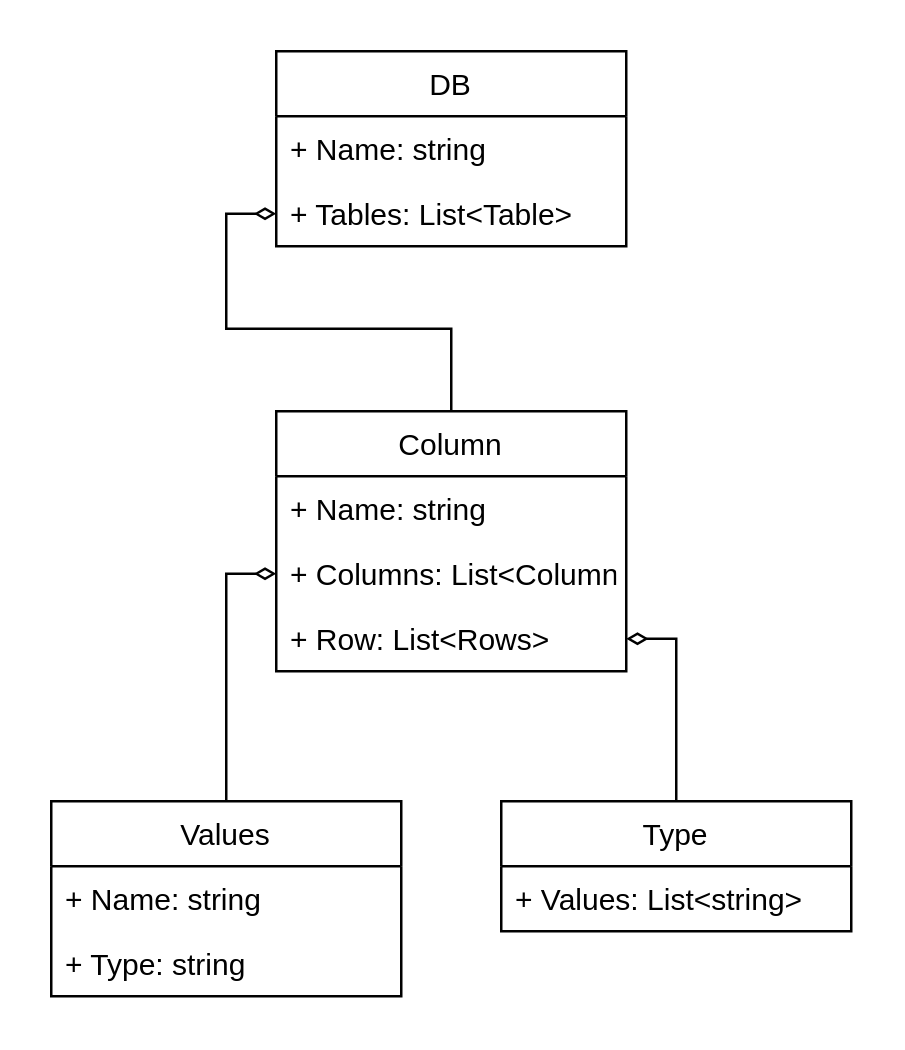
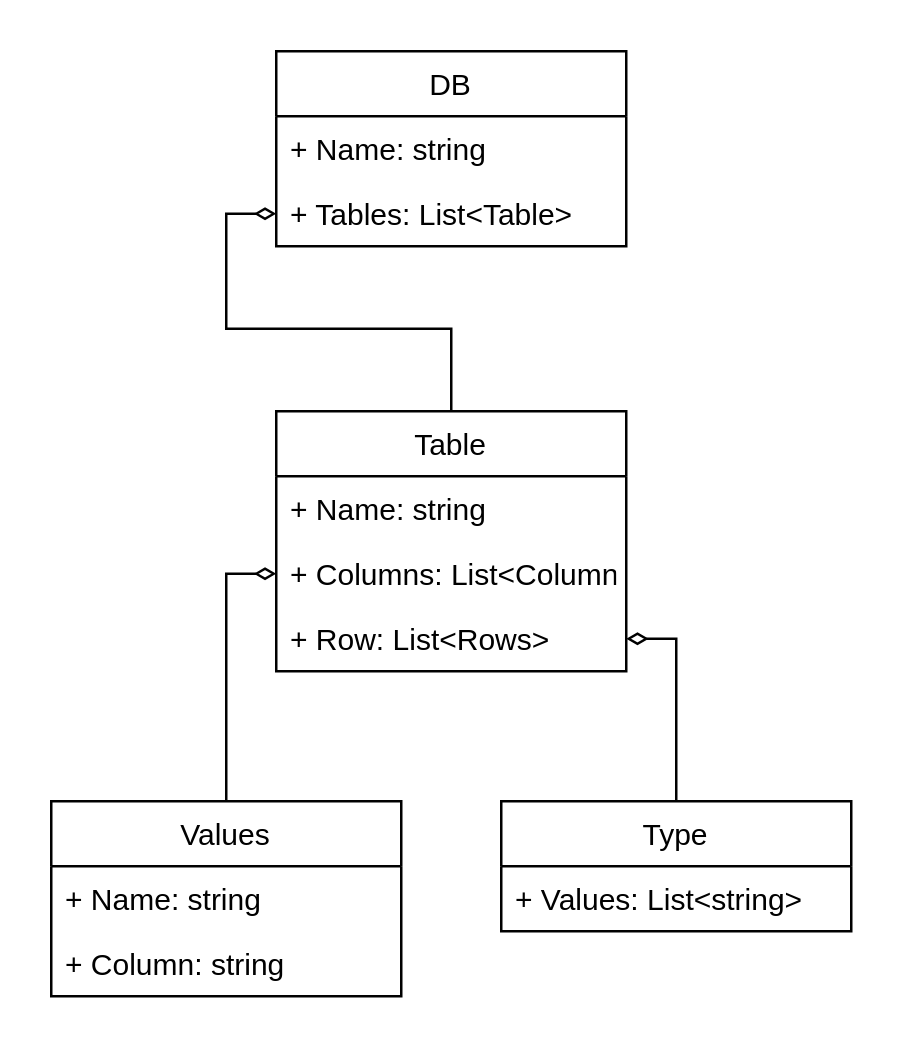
  <mxCell id="0" />
  <mxCell id="1" parent="0" />
  <mxCell id="2" value="DB" style="swimlane;fontStyle=0;childLayout=stackLayout;horizontal=1;startSize=26;fillColor=none;horizontalStack=0;resizeParent=1;resizeParentMax=0;resizeLast=0;collapsible=1;marginBottom=0;" vertex="1" parent="1"><mxGeometry x="110" y="20" width="140" height="78" as="geometry" /></mxCell>
  <mxCell id="3" value="+ Name: string" style="text;strokeColor=none;fillColor=none;align=left;verticalAlign=top;spacingLeft=4;spacingRight=4;overflow=hidden;rotatable=0;points=[[0,0.5],[1,0.5]];portConstraint=eastwest;" vertex="1" parent="2"><mxGeometry y="26" width="140" height="26" as="geometry" /></mxCell>
  <mxCell id="4" value="+ Tables: List&lt;Table&gt;" style="text;strokeColor=none;fillColor=none;align=left;verticalAlign=top;spacingLeft=4;spacingRight=4;overflow=hidden;rotatable=0;points=[[0,0.5],[1,0.5]];portConstraint=eastwest;" vertex="1" parent="2"><mxGeometry y="52" width="140" height="26" as="geometry" /></mxCell>
  <mxCell id="5" style="edgeStyle=orthogonalEdgeStyle;rounded=0;orthogonalLoop=1;jettySize=auto;html=1;exitX=0.5;exitY=0;exitDx=0;exitDy=0;entryX=0;entryY=0.5;entryDx=0;entryDy=0;endArrow=diamondThin;endFill=0;" edge="1" parent="1" source="6" target="4"><mxGeometry relative="1" as="geometry" /></mxCell>
- <mxCell id="6" value="Column" style="swimlane;fontStyle=0;childLayout=stackLayout;horizontal=1;startSize=26;fillColor=none;horizontalStack=0;resizeParent=1;resizeParentMax=0;resizeLast=0;collapsible=1;marginBottom=0;" vertex="1" parent="1"><mxGeometry x="110" y="164" width="140" height="104" as="geometry" /></mxCell>
+ <mxCell id="6" value="Table" style="swimlane;fontStyle=0;childLayout=stackLayout;horizontal=1;startSize=26;fillColor=none;horizontalStack=0;resizeParent=1;resizeParentMax=0;resizeLast=0;collapsible=1;marginBottom=0;" vertex="1" parent="1"><mxGeometry x="110" y="164" width="140" height="104" as="geometry" /></mxCell>
  <mxCell id="7" value="+ Name: string" style="text;strokeColor=none;fillColor=none;align=left;verticalAlign=top;spacingLeft=4;spacingRight=4;overflow=hidden;rotatable=0;points=[[0,0.5],[1,0.5]];portConstraint=eastwest;" vertex="1" parent="6"><mxGeometry y="26" width="140" height="26" as="geometry" /></mxCell>
  <mxCell id="8" value="+ Columns: List&lt;Column&gt;" style="text;strokeColor=none;fillColor=none;align=left;verticalAlign=top;spacingLeft=4;spacingRight=4;overflow=hidden;rotatable=0;points=[[0,0.5],[1,0.5]];portConstraint=eastwest;" vertex="1" parent="6"><mxGeometry y="52" width="140" height="26" as="geometry" /></mxCell>
  <mxCell id="9" value="+ Row: List&lt;Rows&gt;" style="text;strokeColor=none;fillColor=none;align=left;verticalAlign=top;spacingLeft=4;spacingRight=4;overflow=hidden;rotatable=0;points=[[0,0.5],[1,0.5]];portConstraint=eastwest;" vertex="1" parent="6"><mxGeometry y="78" width="140" height="26" as="geometry" /></mxCell>
  <mxCell id="10" style="edgeStyle=orthogonalEdgeStyle;rounded=0;orthogonalLoop=1;jettySize=auto;html=1;exitX=0.5;exitY=0;exitDx=0;exitDy=0;entryX=0;entryY=0.5;entryDx=0;entryDy=0;endArrow=diamondThin;endFill=0;" edge="1" parent="1" source="11" target="8"><mxGeometry relative="1" as="geometry" /></mxCell>
  <mxCell id="11" value="Values" style="swimlane;fontStyle=0;childLayout=stackLayout;horizontal=1;startSize=26;fillColor=none;horizontalStack=0;resizeParent=1;resizeParentMax=0;resizeLast=0;collapsible=1;marginBottom=0;" vertex="1" parent="1"><mxGeometry x="20" y="320" width="140" height="78" as="geometry" /></mxCell>
  <mxCell id="12" value="+ Name: string" style="text;strokeColor=none;fillColor=none;align=left;verticalAlign=top;spacingLeft=4;spacingRight=4;overflow=hidden;rotatable=0;points=[[0,0.5],[1,0.5]];portConstraint=eastwest;" vertex="1" parent="11"><mxGeometry y="26" width="140" height="26" as="geometry" /></mxCell>
- <mxCell id="13" value="+ Type: string" style="text;strokeColor=none;fillColor=none;align=left;verticalAlign=top;spacingLeft=4;spacingRight=4;overflow=hidden;rotatable=0;points=[[0,0.5],[1,0.5]];portConstraint=eastwest;" vertex="1" parent="11"><mxGeometry y="52" width="140" height="26" as="geometry" /></mxCell>
+ <mxCell id="13" value="+ Column: string" style="text;strokeColor=none;fillColor=none;align=left;verticalAlign=top;spacingLeft=4;spacingRight=4;overflow=hidden;rotatable=0;points=[[0,0.5],[1,0.5]];portConstraint=eastwest;" vertex="1" parent="11"><mxGeometry y="52" width="140" height="26" as="geometry" /></mxCell>
  <mxCell id="14" style="edgeStyle=orthogonalEdgeStyle;rounded=0;orthogonalLoop=1;jettySize=auto;html=1;exitX=0.5;exitY=0;exitDx=0;exitDy=0;entryX=1;entryY=0.5;entryDx=0;entryDy=0;endArrow=diamondThin;endFill=0;" edge="1" parent="1" source="15" target="9"><mxGeometry relative="1" as="geometry" /></mxCell>
  <mxCell id="15" value="Type" style="swimlane;fontStyle=0;childLayout=stackLayout;horizontal=1;startSize=26;fillColor=none;horizontalStack=0;resizeParent=1;resizeParentMax=0;resizeLast=0;collapsible=1;marginBottom=0;" vertex="1" parent="1"><mxGeometry x="200" y="320" width="140" height="52" as="geometry" /></mxCell>
  <mxCell id="16" value="+ Values: List&lt;string&gt;" style="text;strokeColor=none;fillColor=none;align=left;verticalAlign=top;spacingLeft=4;spacingRight=4;overflow=hidden;rotatable=0;points=[[0,0.5],[1,0.5]];portConstraint=eastwest;" vertex="1" parent="15"><mxGeometry y="26" width="140" height="26" as="geometry" /></mxCell>
